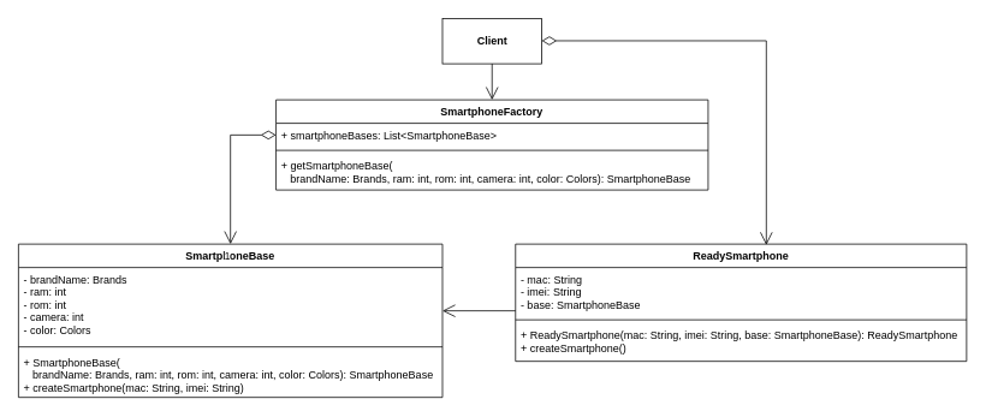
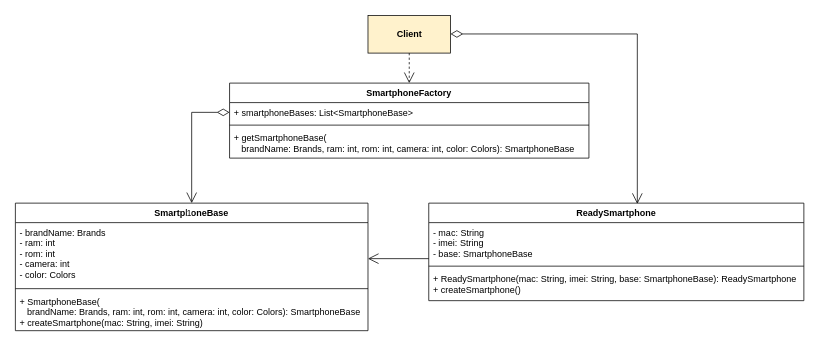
  <mxCell id="0" />
  <mxCell id="1" parent="0" />
  <mxCell id="2" value="SmartphoneBase" style="swimlane;fontStyle=1;align=center;verticalAlign=top;childLayout=stackLayout;horizontal=1;startSize=26;horizontalStack=0;resizeParent=1;resizeParentMax=0;resizeLast=0;collapsible=1;marginBottom=0;" vertex="1" parent="1"><mxGeometry x="20" y="270" width="470" height="170" as="geometry" /></mxCell>
  <mxCell id="3" value="- brandName: Brands&#10;- ram: int&#10;- rom: int&#10;- camera: int&#10;- color: Colors" style="text;strokeColor=none;fillColor=none;align=left;verticalAlign=top;spacingLeft=4;spacingRight=4;overflow=hidden;rotatable=0;points=[[0,0.5],[1,0.5]];portConstraint=eastwest;" vertex="1" parent="2"><mxGeometry y="26" width="470" height="84" as="geometry" /></mxCell>
  <mxCell id="4" value="" style="line;strokeWidth=1;fillColor=none;align=left;verticalAlign=middle;spacingTop=-1;spacingLeft=3;spacingRight=3;rotatable=0;labelPosition=right;points=[];portConstraint=eastwest;" vertex="1" parent="2"><mxGeometry y="110" width="470" height="8" as="geometry" /></mxCell>
  <mxCell id="5" value="+ SmartphoneBase(&#10;   brandName: Brands, ram: int, rom: int, camera: int, color: Colors): SmartphoneBase&#10;+ createSmartphone(mac: String, imei: String)" style="text;strokeColor=none;fillColor=none;align=left;verticalAlign=top;spacingLeft=4;spacingRight=4;overflow=hidden;rotatable=0;points=[[0,0.5],[1,0.5]];portConstraint=eastwest;" vertex="1" parent="2"><mxGeometry y="118" width="470" height="52" as="geometry" /></mxCell>
  <mxCell id="6" value="ReadySmartphone" style="swimlane;fontStyle=1;align=center;verticalAlign=top;childLayout=stackLayout;horizontal=1;startSize=26;horizontalStack=0;resizeParent=1;resizeParentMax=0;resizeLast=0;collapsible=1;marginBottom=0;" vertex="1" parent="1"><mxGeometry x="571" y="270" width="500" height="130" as="geometry" /></mxCell>
  <mxCell id="7" value="- mac: String&#10;- imei: String&#10;- base: SmartphoneBase" style="text;strokeColor=none;fillColor=none;align=left;verticalAlign=top;spacingLeft=4;spacingRight=4;overflow=hidden;rotatable=0;points=[[0,0.5],[1,0.5]];portConstraint=eastwest;" vertex="1" parent="6"><mxGeometry y="26" width="500" height="54" as="geometry" /></mxCell>
  <mxCell id="8" value="" style="line;strokeWidth=1;fillColor=none;align=left;verticalAlign=middle;spacingTop=-1;spacingLeft=3;spacingRight=3;rotatable=0;labelPosition=right;points=[];portConstraint=eastwest;" vertex="1" parent="6"><mxGeometry y="80" width="500" height="8" as="geometry" /></mxCell>
  <mxCell id="9" value="+ ReadySmartphone(mac: String, imei: String, base: SmartphoneBase): ReadySmartphone&#10;+ createSmartphone()" style="text;strokeColor=none;fillColor=none;align=left;verticalAlign=top;spacingLeft=4;spacingRight=4;overflow=hidden;rotatable=0;points=[[0,0.5],[1,0.5]];portConstraint=eastwest;" vertex="1" parent="6"><mxGeometry y="88" width="500" height="42" as="geometry" /></mxCell>
  <mxCell id="10" value="SmartphoneFactory" style="swimlane;fontStyle=1;align=center;verticalAlign=top;childLayout=stackLayout;horizontal=1;startSize=26;horizontalStack=0;resizeParent=1;resizeParentMax=0;resizeLast=0;collapsible=1;marginBottom=0;" vertex="1" parent="1"><mxGeometry x="305.5" y="110" width="479" height="100" as="geometry" /></mxCell>
  <mxCell id="11" value="+ smartphoneBases: List&lt;SmartphoneBase&gt;&#10; " style="text;strokeColor=none;fillColor=none;align=left;verticalAlign=top;spacingLeft=4;spacingRight=4;overflow=hidden;rotatable=0;points=[[0,0.5],[1,0.5]];portConstraint=eastwest;" vertex="1" parent="10"><mxGeometry y="26" width="479" height="26" as="geometry" /></mxCell>
  <mxCell id="12" value="" style="line;strokeWidth=1;fillColor=none;align=left;verticalAlign=middle;spacingTop=-1;spacingLeft=3;spacingRight=3;rotatable=0;labelPosition=right;points=[];portConstraint=eastwest;" vertex="1" parent="10"><mxGeometry y="52" width="479" height="8" as="geometry" /></mxCell>
  <mxCell id="13" value="+ getSmartphoneBase(&#10;   brandName: Brands, ram: int, rom: int, camera: int, color: Colors): SmartphoneBase" style="text;strokeColor=none;fillColor=none;align=left;verticalAlign=top;spacingLeft=4;spacingRight=4;overflow=hidden;rotatable=0;points=[[0,0.5],[1,0.5]];portConstraint=eastwest;" vertex="1" parent="10"><mxGeometry y="60" width="479" height="40" as="geometry" /></mxCell>
- <mxCell id="14" value="&lt;b&gt;Client&lt;/b&gt;" style="html=1;" vertex="1" parent="1"><mxGeometry x="490" y="20" width="110" height="50" as="geometry" /></mxCell>
+ <mxCell id="14" value="&lt;b&gt;Client&lt;/b&gt;" style="html=1;fillColor=#fff2cc;" vertex="1" parent="1"><mxGeometry x="490" y="20" width="110" height="50" as="geometry" /></mxCell>
  <mxCell id="15" value="" style="endArrow=open;endFill=1;endSize=12;html=1;" edge="1" parent="1"><mxGeometry width="160" relative="1" as="geometry"><mxPoint x="571" y="344" as="sourcePoint" /><mxPoint x="490" y="344" as="targetPoint" /></mxGeometry></mxCell>
  <mxCell id="16" value="" style="endArrow=open;html=1;endSize=12;startArrow=diamondThin;startSize=14;startFill=0;edgeStyle=orthogonalEdgeStyle;strokeWidth=1;entryX=0.5;entryY=0;entryDx=0;entryDy=0;exitX=0;exitY=0.5;exitDx=0;exitDy=0;rounded=0;" edge="1" parent="1" source="11" target="2"><mxGeometry relative="1" as="geometry"><mxPoint x="91" y="170" as="sourcePoint" /><mxPoint x="251" y="170" as="targetPoint" /></mxGeometry></mxCell>
  <mxCell id="17" value="1" style="edgeLabel;resizable=0;html=1;align=right;verticalAlign=top;" connectable="0" vertex="1" parent="16"><mxGeometry x="1" relative="1" as="geometry" /></mxCell>
- <mxCell id="18" value="" style="endArrow=open;endFill=1;endSize=12;html=1;strokeWidth=1;exitX=0.5;exitY=1;exitDx=0;exitDy=0;entryX=0.5;entryY=0;entryDx=0;entryDy=0;" edge="1" parent="1" source="14" target="10"><mxGeometry width="160" relative="1" as="geometry"><mxPoint x="461" y="320" as="sourcePoint" /><mxPoint x="621" y="320" as="targetPoint" /></mxGeometry></mxCell>
+ <mxCell id="18" value="" style="endArrow=open;endFill=1;endSize=12;html=1;strokeWidth=1;exitX=0.5;exitY=1;exitDx=0;exitDy=0;entryX=0.5;entryY=0;entryDx=0;entryDy=0;dashed=1;" edge="1" parent="1" source="14" target="10"><mxGeometry width="160" relative="1" as="geometry"><mxPoint x="461" y="320" as="sourcePoint" /><mxPoint x="621" y="320" as="targetPoint" /></mxGeometry></mxCell>
  <mxCell id="19" value="" style="endArrow=open;html=1;endSize=12;startArrow=diamondThin;startSize=14;startFill=0;edgeStyle=orthogonalEdgeStyle;align=left;verticalAlign=bottom;strokeWidth=1;entryX=0.556;entryY=0.008;entryDx=0;entryDy=0;entryPerimeter=0;rounded=0;" edge="1" parent="1" target="6"><mxGeometry x="-1" y="3" relative="1" as="geometry"><mxPoint x="600" y="44.5" as="sourcePoint" /><mxPoint x="760" y="44.5" as="targetPoint" /><Array as="points"><mxPoint x="849" y="45" /></Array></mxGeometry></mxCell>
